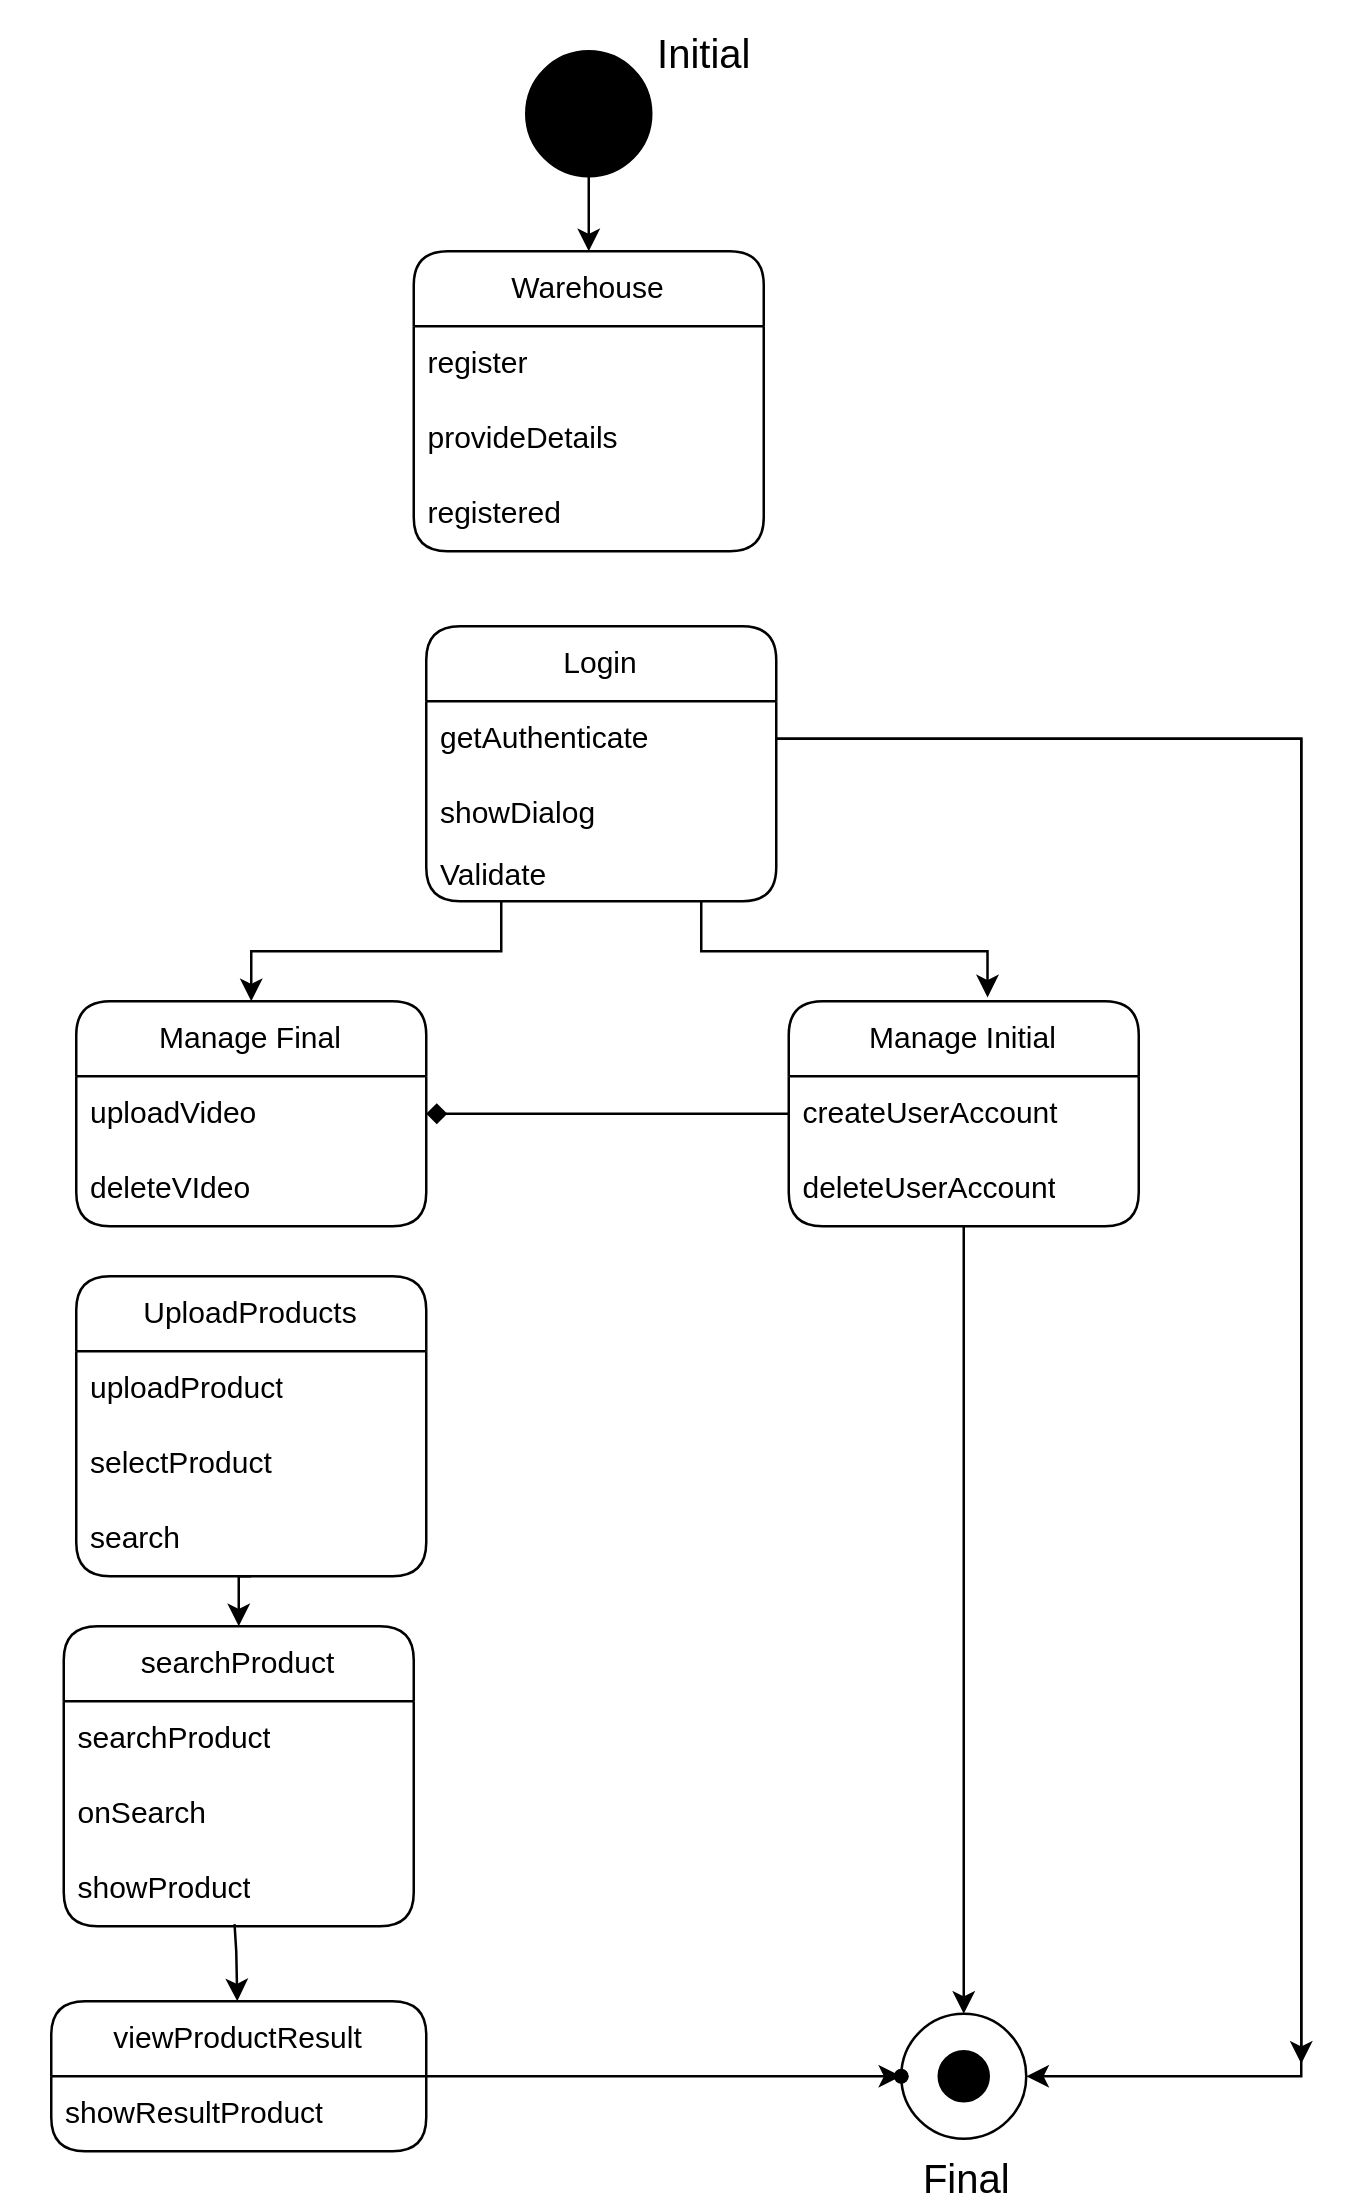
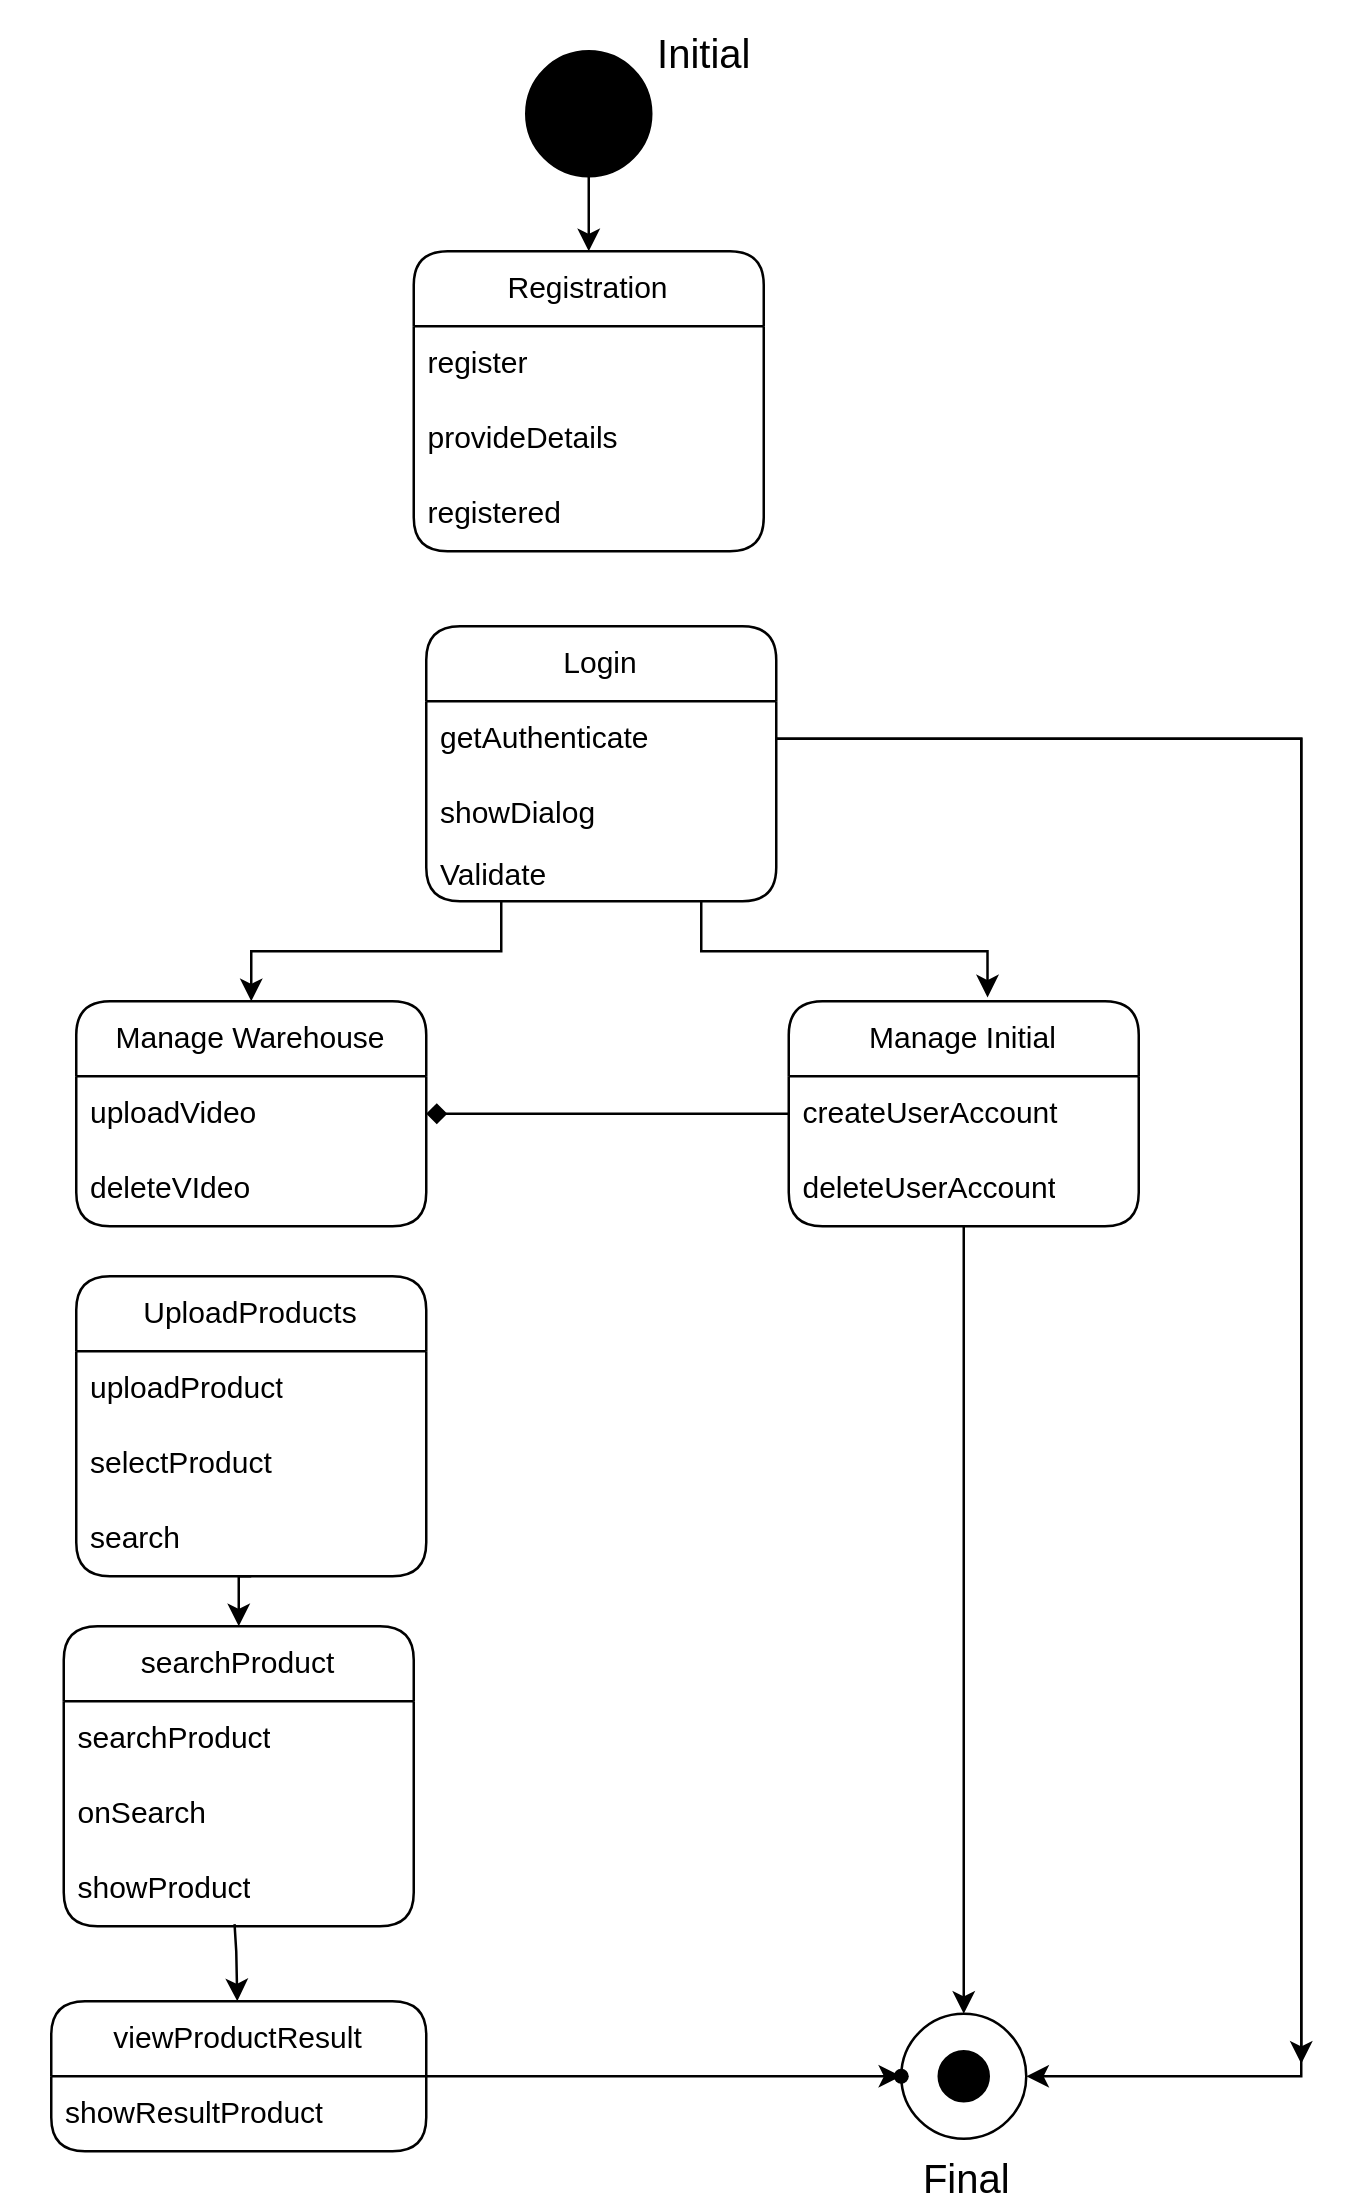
  <mxCell id="0" />
  <mxCell id="1" parent="0" />
  <mxCell id="2" style="edgeStyle=orthogonalEdgeStyle;rounded=0;orthogonalLoop=1;jettySize=auto;html=1;exitX=0.5;exitY=1;exitDx=0;exitDy=0;entryX=0.5;entryY=0;entryDx=0;entryDy=0;" parent="1" source="3" target="4" edge="1"><mxGeometry relative="1" as="geometry" /></mxCell>
  <mxCell id="3" value="" style="ellipse;whiteSpace=wrap;html=1;aspect=fixed;fillColor=#000000;" parent="1" vertex="1"><mxGeometry x="210" y="20" width="50" height="50" as="geometry" /></mxCell>
- <mxCell id="4" value="Warehouse" style="swimlane;fontStyle=0;childLayout=stackLayout;horizontal=1;startSize=30;horizontalStack=0;resizeParent=1;resizeParentMax=0;resizeLast=0;collapsible=1;marginBottom=0;whiteSpace=wrap;html=1;rounded=1;swimlaneLine=1;glass=0;" parent="1" vertex="1"><mxGeometry x="165" y="100" width="140" height="120" as="geometry" /></mxCell>
+ <mxCell id="4" value="Registration" style="swimlane;fontStyle=0;childLayout=stackLayout;horizontal=1;startSize=30;horizontalStack=0;resizeParent=1;resizeParentMax=0;resizeLast=0;collapsible=1;marginBottom=0;whiteSpace=wrap;html=1;rounded=1;swimlaneLine=1;glass=0;" parent="1" vertex="1"><mxGeometry x="165" y="100" width="140" height="120" as="geometry" /></mxCell>
  <mxCell id="5" value="register" style="text;strokeColor=none;fillColor=none;align=left;verticalAlign=middle;spacingLeft=4;spacingRight=4;overflow=hidden;points=[[0,0.5],[1,0.5]];portConstraint=eastwest;rotatable=0;whiteSpace=wrap;html=1;" parent="4" vertex="1"><mxGeometry y="30" width="140" height="30" as="geometry" /></mxCell>
  <mxCell id="6" value="provideDetails" style="text;strokeColor=none;fillColor=none;align=left;verticalAlign=middle;spacingLeft=4;spacingRight=4;overflow=hidden;points=[[0,0.5],[1,0.5]];portConstraint=eastwest;rotatable=0;whiteSpace=wrap;html=1;" parent="4" vertex="1"><mxGeometry y="60" width="140" height="30" as="geometry" /></mxCell>
  <mxCell id="7" value="registered" style="text;strokeColor=none;fillColor=none;align=left;verticalAlign=middle;spacingLeft=4;spacingRight=4;overflow=hidden;points=[[0,0.5],[1,0.5]];portConstraint=eastwest;rotatable=0;whiteSpace=wrap;html=1;" parent="4" vertex="1"><mxGeometry y="90" width="140" height="30" as="geometry" /></mxCell>
  <mxCell id="8" value="Login" style="swimlane;fontStyle=0;childLayout=stackLayout;horizontal=1;startSize=30;horizontalStack=0;resizeParent=1;resizeParentMax=0;resizeLast=0;collapsible=1;marginBottom=0;whiteSpace=wrap;html=1;rounded=1;" parent="1" vertex="1"><mxGeometry x="170" y="250" width="140" height="110" as="geometry" /></mxCell>
  <mxCell id="9" value="getAuthenticate" style="text;strokeColor=none;fillColor=none;align=left;verticalAlign=middle;spacingLeft=4;spacingRight=4;overflow=hidden;points=[[0,0.5],[1,0.5]];portConstraint=eastwest;rotatable=0;whiteSpace=wrap;html=1;" parent="8" vertex="1"><mxGeometry y="30" width="140" height="30" as="geometry" /></mxCell>
  <mxCell id="10" value="showDialog" style="text;strokeColor=none;fillColor=none;align=left;verticalAlign=middle;spacingLeft=4;spacingRight=4;overflow=hidden;points=[[0,0.5],[1,0.5]];portConstraint=eastwest;rotatable=0;whiteSpace=wrap;html=1;" parent="8" vertex="1"><mxGeometry y="60" width="140" height="30" as="geometry" /></mxCell>
  <mxCell id="11" value="Validate" style="text;strokeColor=none;fillColor=none;align=left;verticalAlign=middle;spacingLeft=4;spacingRight=4;overflow=hidden;points=[[0,0.5],[1,0.5]];portConstraint=eastwest;rotatable=0;whiteSpace=wrap;html=1;" parent="8" vertex="1"><mxGeometry y="90" width="140" height="20" as="geometry" /></mxCell>
- <mxCell id="12" value="Manage Final" style="swimlane;fontStyle=0;childLayout=stackLayout;horizontal=1;startSize=30;horizontalStack=0;resizeParent=1;resizeParentMax=0;resizeLast=0;collapsible=1;marginBottom=0;whiteSpace=wrap;html=1;rounded=1;" parent="1" vertex="1"><mxGeometry x="30" y="400" width="140" height="90" as="geometry" /></mxCell>
+ <mxCell id="12" value="Manage Warehouse" style="swimlane;fontStyle=0;childLayout=stackLayout;horizontal=1;startSize=30;horizontalStack=0;resizeParent=1;resizeParentMax=0;resizeLast=0;collapsible=1;marginBottom=0;whiteSpace=wrap;html=1;rounded=1;" parent="1" vertex="1"><mxGeometry x="30" y="400" width="140" height="90" as="geometry" /></mxCell>
  <mxCell id="13" value="uploadVideo" style="text;strokeColor=none;fillColor=none;align=left;verticalAlign=middle;spacingLeft=4;spacingRight=4;overflow=hidden;points=[[0,0.5],[1,0.5]];portConstraint=eastwest;rotatable=0;whiteSpace=wrap;html=1;" parent="12" vertex="1"><mxGeometry y="30" width="140" height="30" as="geometry" /></mxCell>
  <mxCell id="14" value="deleteVIdeo" style="text;strokeColor=none;fillColor=none;align=left;verticalAlign=middle;spacingLeft=4;spacingRight=4;overflow=hidden;points=[[0,0.5],[1,0.5]];portConstraint=eastwest;rotatable=0;whiteSpace=wrap;html=1;" parent="12" vertex="1"><mxGeometry y="60" width="140" height="30" as="geometry" /></mxCell>
  <mxCell id="15" value="" style="edgeStyle=orthogonalEdgeStyle;rounded=0;orthogonalLoop=1;jettySize=auto;html=1;entryX=0.5;entryY=0;entryDx=0;entryDy=0;" parent="1" source="16" target="32" edge="1"><mxGeometry relative="1" as="geometry"><mxPoint x="385" y="615" as="targetPoint" /></mxGeometry></mxCell>
  <mxCell id="16" value="Manage Initial " style="swimlane;fontStyle=0;childLayout=stackLayout;horizontal=1;startSize=30;horizontalStack=0;resizeParent=1;resizeParentMax=0;resizeLast=0;collapsible=1;marginBottom=0;whiteSpace=wrap;html=1;rounded=1;" parent="1" vertex="1"><mxGeometry x="315" y="400" width="140" height="90" as="geometry" /></mxCell>
  <mxCell id="17" value="createUserAccount" style="text;strokeColor=none;fillColor=none;align=left;verticalAlign=middle;spacingLeft=4;spacingRight=4;overflow=hidden;points=[[0,0.5],[1,0.5]];portConstraint=eastwest;rotatable=0;whiteSpace=wrap;html=1;" parent="16" vertex="1"><mxGeometry y="30" width="140" height="30" as="geometry" /></mxCell>
  <mxCell id="18" value="deleteUserAccount" style="text;strokeColor=none;fillColor=none;align=left;verticalAlign=middle;spacingLeft=4;spacingRight=4;overflow=hidden;points=[[0,0.5],[1,0.5]];portConstraint=eastwest;rotatable=0;whiteSpace=wrap;html=1;" parent="16" vertex="1"><mxGeometry y="60" width="140" height="30" as="geometry" /></mxCell>
  <mxCell id="19" style="edgeStyle=orthogonalEdgeStyle;rounded=0;orthogonalLoop=1;jettySize=auto;html=1;exitX=0.5;exitY=1;exitDx=0;exitDy=0;entryX=0.5;entryY=0;entryDx=0;entryDy=0;" parent="1" source="20" target="24" edge="1"><mxGeometry relative="1" as="geometry" /></mxCell>
  <mxCell id="20" value="UploadProducts" style="swimlane;fontStyle=0;childLayout=stackLayout;horizontal=1;startSize=30;horizontalStack=0;resizeParent=1;resizeParentMax=0;resizeLast=0;collapsible=1;marginBottom=0;whiteSpace=wrap;html=1;rounded=1;" parent="1" vertex="1"><mxGeometry x="30" y="510" width="140" height="120" as="geometry" /></mxCell>
  <mxCell id="21" value="uploadProduct" style="text;strokeColor=none;fillColor=none;align=left;verticalAlign=middle;spacingLeft=4;spacingRight=4;overflow=hidden;points=[[0,0.5],[1,0.5]];portConstraint=eastwest;rotatable=0;whiteSpace=wrap;html=1;" parent="20" vertex="1"><mxGeometry y="30" width="140" height="30" as="geometry" /></mxCell>
  <mxCell id="22" value="selectProduct" style="text;strokeColor=none;fillColor=none;align=left;verticalAlign=middle;spacingLeft=4;spacingRight=4;overflow=hidden;points=[[0,0.5],[1,0.5]];portConstraint=eastwest;rotatable=0;whiteSpace=wrap;html=1;" parent="20" vertex="1"><mxGeometry y="60" width="140" height="30" as="geometry" /></mxCell>
  <mxCell id="23" value="search" style="text;strokeColor=none;fillColor=none;align=left;verticalAlign=middle;spacingLeft=4;spacingRight=4;overflow=hidden;points=[[0,0.5],[1,0.5]];portConstraint=eastwest;rotatable=0;whiteSpace=wrap;html=1;" parent="20" vertex="1"><mxGeometry y="90" width="140" height="30" as="geometry" /></mxCell>
  <mxCell id="24" value="searchProduct" style="swimlane;fontStyle=0;childLayout=stackLayout;horizontal=1;startSize=30;horizontalStack=0;resizeParent=1;resizeParentMax=0;resizeLast=0;collapsible=1;marginBottom=0;whiteSpace=wrap;html=1;rounded=1;" parent="1" vertex="1"><mxGeometry x="25" y="650" width="140" height="120" as="geometry" /></mxCell>
  <mxCell id="25" value="searchProduct" style="text;strokeColor=none;fillColor=none;align=left;verticalAlign=middle;spacingLeft=4;spacingRight=4;overflow=hidden;points=[[0,0.5],[1,0.5]];portConstraint=eastwest;rotatable=0;whiteSpace=wrap;html=1;" parent="24" vertex="1"><mxGeometry y="30" width="140" height="30" as="geometry" /></mxCell>
  <mxCell id="26" value="onSearch" style="text;strokeColor=none;fillColor=none;align=left;verticalAlign=middle;spacingLeft=4;spacingRight=4;overflow=hidden;points=[[0,0.5],[1,0.5]];portConstraint=eastwest;rotatable=0;whiteSpace=wrap;html=1;" parent="24" vertex="1"><mxGeometry y="60" width="140" height="30" as="geometry" /></mxCell>
  <mxCell id="27" value="showProduct" style="text;strokeColor=none;fillColor=none;align=left;verticalAlign=middle;spacingLeft=4;spacingRight=4;overflow=hidden;points=[[0,0.5],[1,0.5]];portConstraint=eastwest;rotatable=0;whiteSpace=wrap;html=1;" parent="24" vertex="1"><mxGeometry y="90" width="140" height="30" as="geometry" /></mxCell>
  <mxCell id="28" value="" style="endArrow=classic;html=1;rounded=0;exitX=0.488;exitY=0.972;exitDx=0;exitDy=0;exitPerimeter=0;" parent="24" source="27" edge="1"><mxGeometry width="50" height="50" relative="1" as="geometry"><mxPoint x="65" y="120" as="sourcePoint" /><mxPoint x="69.41" y="150" as="targetPoint" /><Array as="points"><mxPoint x="69" y="130" /></Array></mxGeometry></mxCell>
  <mxCell id="29" value="" style="edgeStyle=orthogonalEdgeStyle;rounded=0;orthogonalLoop=1;jettySize=auto;html=1;" parent="1" source="30" target="34" edge="1"><mxGeometry relative="1" as="geometry" /></mxCell>
  <mxCell id="30" value="viewProductResult" style="swimlane;fontStyle=0;childLayout=stackLayout;horizontal=1;startSize=30;horizontalStack=0;resizeParent=1;resizeParentMax=0;resizeLast=0;collapsible=1;marginBottom=0;whiteSpace=wrap;html=1;rounded=1;" parent="1" vertex="1"><mxGeometry x="20" y="800" width="150" height="60" as="geometry" /></mxCell>
  <mxCell id="31" value="showResultProduct" style="text;strokeColor=none;fillColor=none;align=left;verticalAlign=middle;spacingLeft=4;spacingRight=4;overflow=hidden;points=[[0,0.5],[1,0.5]];portConstraint=eastwest;rotatable=0;whiteSpace=wrap;html=1;" parent="30" vertex="1"><mxGeometry y="30" width="150" height="30" as="geometry" /></mxCell>
  <mxCell id="32" value="" style="ellipse;whiteSpace=wrap;html=1;aspect=fixed;" parent="1" vertex="1"><mxGeometry x="360" y="805" width="50" height="50" as="geometry" /></mxCell>
  <mxCell id="33" value="" style="ellipse;whiteSpace=wrap;html=1;aspect=fixed;fillColor=#000000;" parent="1" vertex="1"><mxGeometry x="375" y="820" width="20" height="20" as="geometry" /></mxCell>
  <mxCell id="34" value="" style="shape=waypoint;sketch=0;size=6;pointerEvents=1;points=[];fillColor=default;resizable=0;rotatable=0;perimeter=centerPerimeter;snapToPoint=1;fontStyle=0;startSize=30;rounded=1;" parent="1" vertex="1"><mxGeometry x="350" y="820" width="20" height="20" as="geometry" /></mxCell>
  <mxCell id="35" style="edgeStyle=orthogonalEdgeStyle;rounded=0;orthogonalLoop=1;jettySize=auto;html=1;exitX=0;exitY=0.5;exitDx=0;exitDy=0;entryX=1;entryY=0.5;entryDx=0;entryDy=0;endArrow=diamond;" parent="1" source="17" target="13" edge="1"><mxGeometry relative="1" as="geometry" /></mxCell>
  <mxCell id="36" style="edgeStyle=orthogonalEdgeStyle;rounded=0;orthogonalLoop=1;jettySize=auto;html=1;entryX=0.5;entryY=0;entryDx=0;entryDy=0;" parent="1" target="12" edge="1"><mxGeometry relative="1" as="geometry"><mxPoint x="200" y="360" as="sourcePoint" /><Array as="points"><mxPoint x="200" y="380" /><mxPoint x="100" y="380" /></Array></mxGeometry></mxCell>
  <mxCell id="37" style="edgeStyle=orthogonalEdgeStyle;rounded=0;orthogonalLoop=1;jettySize=auto;html=1;entryX=0.568;entryY=-0.017;entryDx=0;entryDy=0;entryPerimeter=0;" parent="1" target="16" edge="1"><mxGeometry relative="1" as="geometry"><mxPoint x="280" y="360" as="sourcePoint" /><Array as="points"><mxPoint x="280" y="380" /><mxPoint x="395" y="380" /></Array></mxGeometry></mxCell>
  <mxCell id="38" style="edgeStyle=orthogonalEdgeStyle;rounded=0;orthogonalLoop=1;jettySize=auto;html=1;" parent="1" source="9" edge="1"><mxGeometry relative="1" as="geometry"><Array as="points"><mxPoint x="520" y="295" /></Array><mxPoint x="520" y="825" as="targetPoint" /></mxGeometry></mxCell>
  <mxCell id="39" style="edgeStyle=orthogonalEdgeStyle;rounded=0;orthogonalLoop=1;jettySize=auto;html=1;" parent="1" source="9" target="32" edge="1"><mxGeometry relative="1" as="geometry"><Array as="points"><mxPoint x="520" y="295" /><mxPoint x="520" y="830" /></Array></mxGeometry></mxCell>
  <mxCell id="40" value="Final" style="edgeLabel;html=1;align=center;verticalAlign=middle;resizable=0;points=[];fontSize=16;spacingLeft=0;" vertex="1" connectable="0" parent="39"><mxGeometry x="0.719" y="-1" relative="1" as="geometry"><mxPoint x="-134" y="50" as="offset" /></mxGeometry></mxCell>
  <mxCell id="41" value="Initial" style="edgeLabel;html=1;align=center;verticalAlign=middle;resizable=0;points=[];fontSize=16;" vertex="1" connectable="0" parent="39"><mxGeometry x="0.717" y="-1" relative="1" as="geometry"><mxPoint x="-239" y="-799" as="offset" /></mxGeometry></mxCell>
